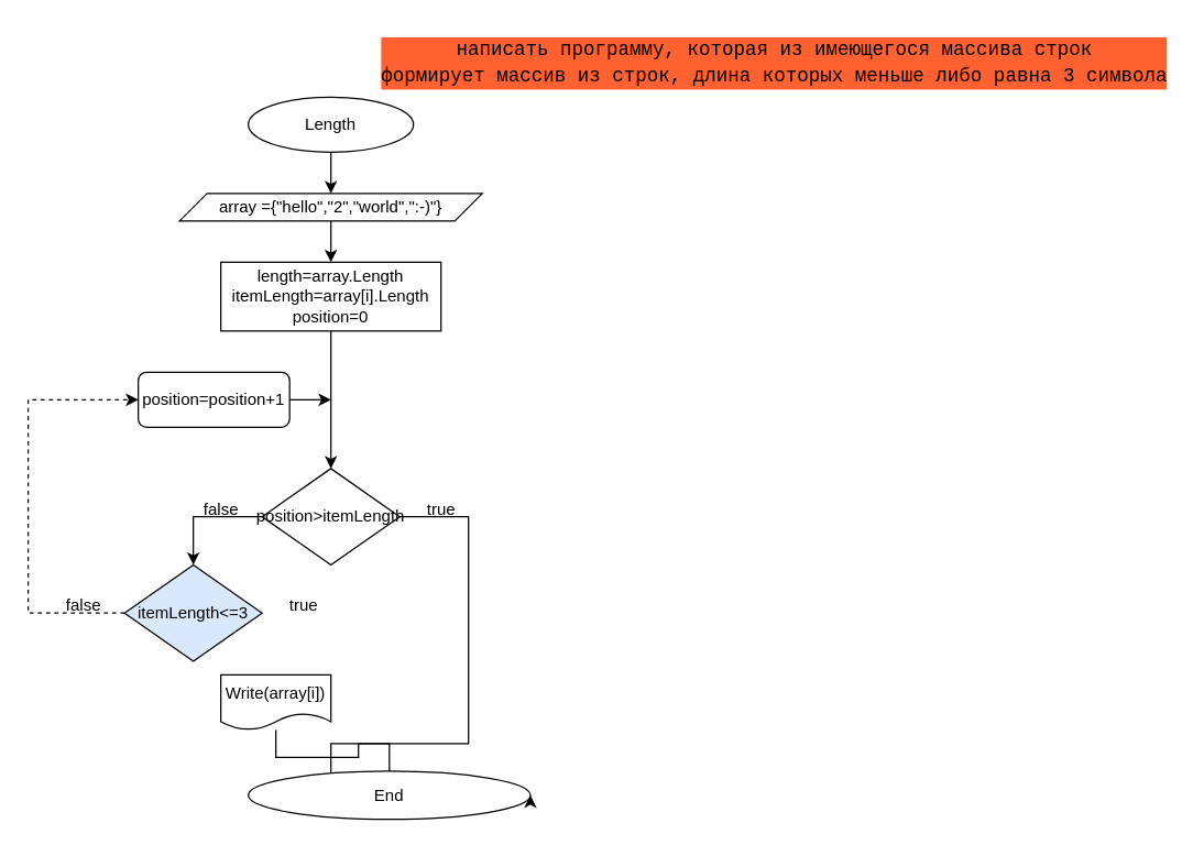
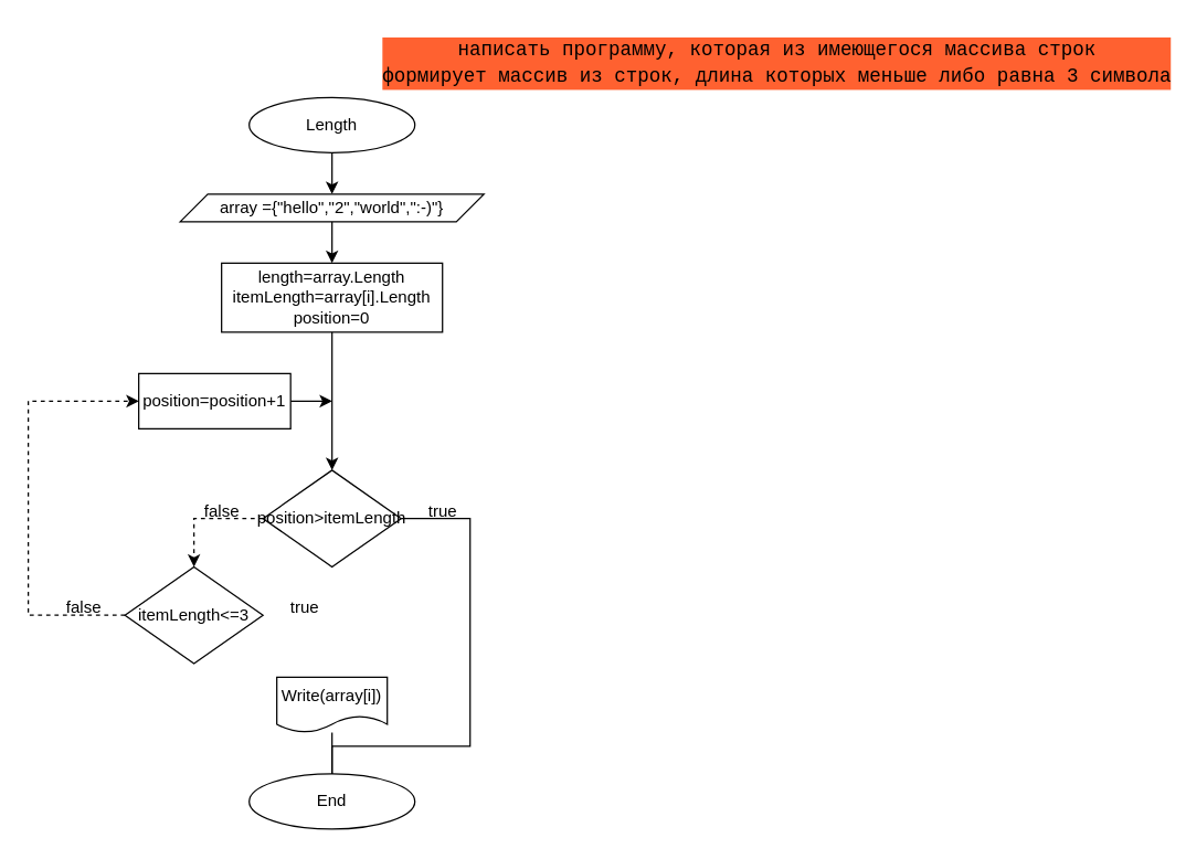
  <mxCell id="0" />
  <mxCell id="1" parent="0" />
  <mxCell id="2" value="" style="edgeStyle=orthogonalEdgeStyle;rounded=0;orthogonalLoop=1;jettySize=auto;html=1;" edge="1" parent="1" source="3" target="5"><mxGeometry relative="1" as="geometry" /></mxCell>
  <mxCell id="3" value="Length" style="ellipse;whiteSpace=wrap;html=1;" vertex="1" parent="1"><mxGeometry x="180" y="70" width="120" height="40" as="geometry" /></mxCell>
  <mxCell id="4" value="" style="edgeStyle=orthogonalEdgeStyle;rounded=0;orthogonalLoop=1;jettySize=auto;html=1;" edge="1" parent="1" source="5" target="7"><mxGeometry relative="1" as="geometry" /></mxCell>
  <mxCell id="5" value="array ={&quot;hello&quot;,&quot;2&quot;,&quot;world&quot;,&quot;:-)&quot;}" style="shape=parallelogram;perimeter=parallelogramPerimeter;whiteSpace=wrap;html=1;fixedSize=1;" vertex="1" parent="1"><mxGeometry x="130" y="140" width="220" height="20" as="geometry" /></mxCell>
  <mxCell id="6" value="" style="edgeStyle=orthogonalEdgeStyle;rounded=0;orthogonalLoop=1;jettySize=auto;html=1;entryX=0.5;entryY=0;entryDx=0;entryDy=0;" edge="1" parent="1" source="7" target="10"><mxGeometry relative="1" as="geometry" /></mxCell>
  <mxCell id="7" value="length=array.Length&lt;br&gt;itemLength=array[i].Length&lt;br&gt;position=0" style="whiteSpace=wrap;html=1;" vertex="1" parent="1"><mxGeometry x="160" y="190" width="160" height="50" as="geometry" /></mxCell>
- <mxCell id="8" value="" style="edgeStyle=orthogonalEdgeStyle;rounded=0;orthogonalLoop=1;jettySize=auto;html=1;" edge="1" parent="1" source="10" target="12"><mxGeometry relative="1" as="geometry"><Array as="points"><mxPoint x="140" y="375" /></Array></mxGeometry></mxCell>
+ <mxCell id="8" value="" style="edgeStyle=orthogonalEdgeStyle;rounded=0;orthogonalLoop=1;jettySize=auto;html=1;dashed=1;" edge="1" parent="1" source="10" target="12"><mxGeometry relative="1" as="geometry"><Array as="points"><mxPoint x="140" y="375" /></Array></mxGeometry></mxCell>
  <mxCell id="9" style="edgeStyle=orthogonalEdgeStyle;rounded=0;orthogonalLoop=1;jettySize=auto;html=1;exitX=1;exitY=0.5;exitDx=0;exitDy=0;entryX=1;entryY=0.5;entryDx=0;entryDy=0;" edge="1" parent="1" source="10" target="17"><mxGeometry relative="1" as="geometry"><Array as="points"><mxPoint x="340" y="375" /><mxPoint x="340" y="540" /><mxPoint x="240" y="540" /><mxPoint x="240" y="580" /></Array></mxGeometry></mxCell>
  <mxCell id="10" value="position&amp;gt;itemLength" style="rhombus;whiteSpace=wrap;html=1;" vertex="1" parent="1"><mxGeometry x="190" y="340" width="100" height="70" as="geometry" /></mxCell>
  <mxCell id="11" style="edgeStyle=orthogonalEdgeStyle;rounded=0;orthogonalLoop=1;jettySize=auto;html=1;exitX=0;exitY=0.5;exitDx=0;exitDy=0;entryX=0;entryY=0.5;entryDx=0;entryDy=0;dashed=1;" edge="1" parent="1" source="12" target="14"><mxGeometry relative="1" as="geometry"><Array as="points"><mxPoint x="20" y="445" /><mxPoint x="20" y="290" /></Array></mxGeometry></mxCell>
- <mxCell id="12" value="itemLength&amp;lt;=3" style="rhombus;whiteSpace=wrap;html=1;fillColor=#dae8fc;" vertex="1" parent="1"><mxGeometry x="90" y="410" width="100" height="70" as="geometry" /></mxCell>
+ <mxCell id="12" value="itemLength&amp;lt;=3" style="rhombus;whiteSpace=wrap;html=1;" vertex="1" parent="1"><mxGeometry x="90" y="410" width="100" height="70" as="geometry" /></mxCell>
  <mxCell id="13" style="edgeStyle=orthogonalEdgeStyle;rounded=0;orthogonalLoop=1;jettySize=auto;html=1;exitX=1;exitY=0.5;exitDx=0;exitDy=0;" edge="1" parent="1" source="14"><mxGeometry relative="1" as="geometry"><mxPoint x="240" y="290" as="targetPoint" /></mxGeometry></mxCell>
- <mxCell id="14" value="position=position+1" style="whiteSpace=wrap;html=1;rounded=1;" vertex="1" parent="1"><mxGeometry x="100" y="270" width="110" height="40" as="geometry" /></mxCell>
+ <mxCell id="14" value="position=position+1" style="rounded=0;whiteSpace=wrap;html=1;" vertex="1" parent="1"><mxGeometry x="100" y="270" width="110" height="40" as="geometry" /></mxCell>
  <mxCell id="15" value="" style="edgeStyle=orthogonalEdgeStyle;rounded=0;orthogonalLoop=1;jettySize=auto;html=1;endArrow=none;" edge="1" parent="1" source="16" target="17"><mxGeometry relative="1" as="geometry" /></mxCell>
- <mxCell id="16" value="Write(array[i])" style="shape=document;whiteSpace=wrap;html=1;boundedLbl=1;" vertex="1" parent="1"><mxGeometry x="160" y="490" width="80" height="40" as="geometry" /></mxCell>
- <mxCell id="17" value="End" style="ellipse;whiteSpace=wrap;html=1;" vertex="1" parent="1"><mxGeometry x="180" y="560" width="205" height="35" as="geometry" /></mxCell>
+ <mxCell id="16" value="Write(array[i])" style="shape=document;whiteSpace=wrap;html=1;boundedLbl=1;" vertex="1" parent="1"><mxGeometry x="200" y="490" width="80" height="40" as="geometry" /></mxCell>
+ <mxCell id="17" value="End" style="ellipse;whiteSpace=wrap;html=1;" vertex="1" parent="1"><mxGeometry x="180" y="560" width="120" height="40" as="geometry" /></mxCell>
  <mxCell id="18" value="true&lt;br&gt;" style="text;html=1;align=center;verticalAlign=middle;resizable=0;points=[];autosize=1;strokeColor=none;fillColor=none;" vertex="1" parent="1"><mxGeometry x="300" y="355" width="40" height="30" as="geometry" /></mxCell>
  <mxCell id="19" value="false" style="text;html=1;align=center;verticalAlign=middle;resizable=0;points=[];autosize=1;strokeColor=none;fillColor=none;" vertex="1" parent="1"><mxGeometry x="35" y="425" width="50" height="30" as="geometry" /></mxCell>
  <mxCell id="20" value="true" style="text;html=1;align=center;verticalAlign=middle;resizable=0;points=[];autosize=1;strokeColor=none;fillColor=none;" vertex="1" parent="1"><mxGeometry x="200" y="425" width="40" height="30" as="geometry" /></mxCell>
  <mxCell id="21" value="false" style="text;html=1;align=center;verticalAlign=middle;resizable=0;points=[];autosize=1;strokeColor=none;fillColor=none;" vertex="1" parent="1"><mxGeometry x="135" y="355" width="50" height="30" as="geometry" /></mxCell>
  <mxCell id="22" value="&lt;div style=&quot;font-family: Consolas, &amp;quot;Courier New&amp;quot;, monospace; font-size: 14px; line-height: 19px;&quot;&gt;&lt;div&gt;написать программу, которая из имеющегося массива строк &lt;/div&gt;&lt;div&gt;&lt;span style=&quot;&quot;&gt;формирует массив из строк, длина которых меньше либо равна 3 символа&lt;/span&gt;&lt;/div&gt;&lt;/div&gt;" style="text;html=1;align=center;verticalAlign=middle;resizable=0;points=[];autosize=1;strokeColor=none;fillColor=none;labelBackgroundColor=#FF6130;fontColor=#000000;" vertex="1" parent="1"><mxGeometry x="287" y="20" width="550" height="50" as="geometry" /></mxCell>
